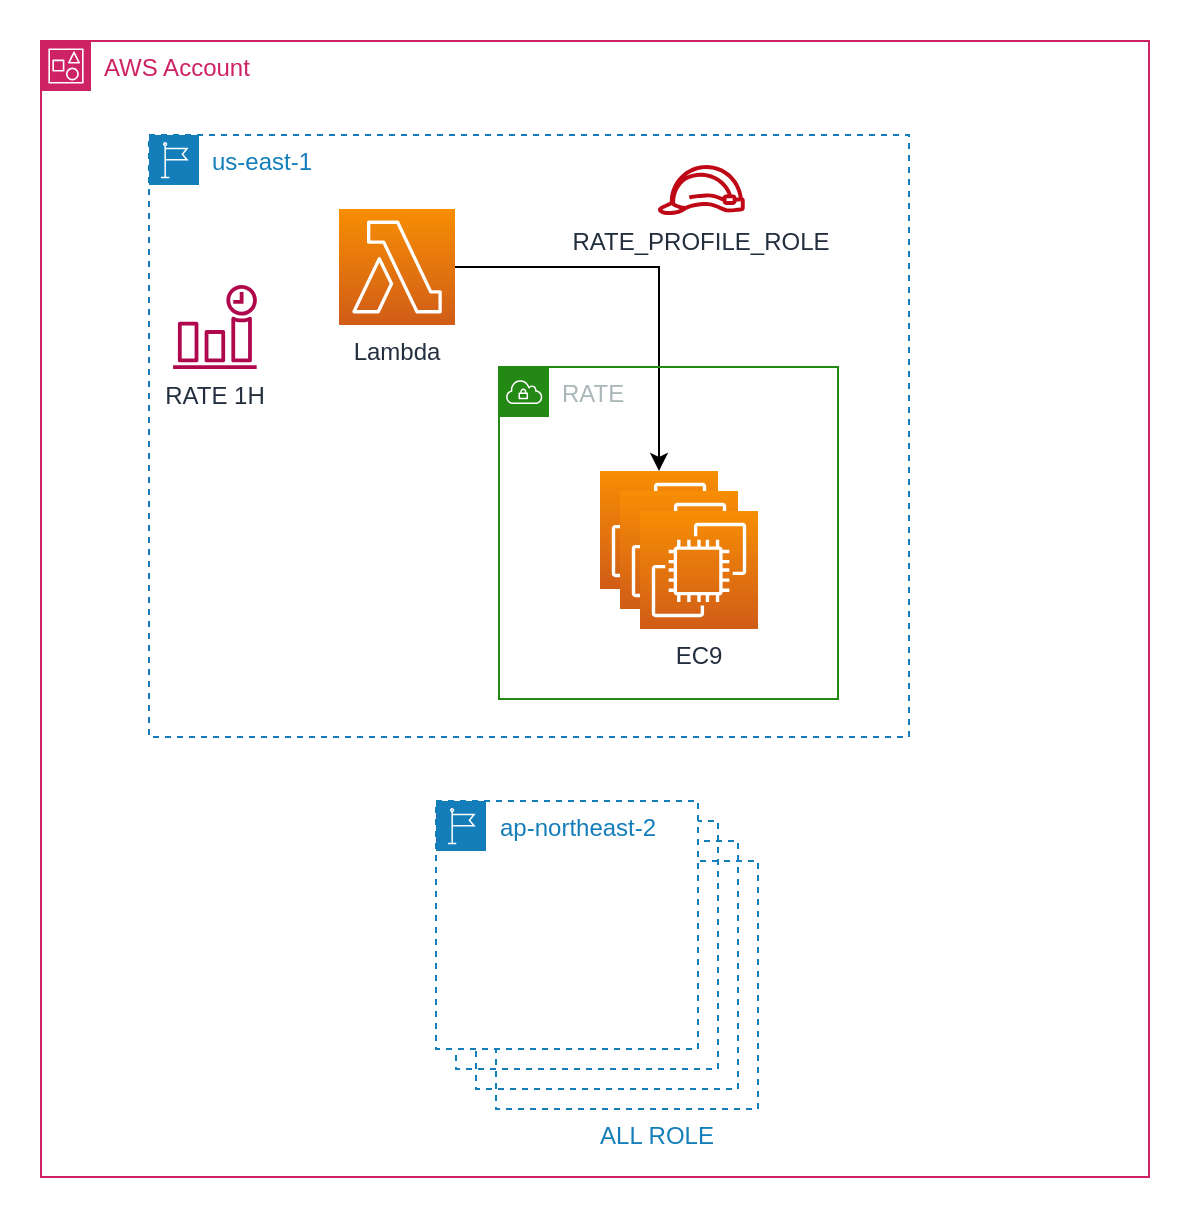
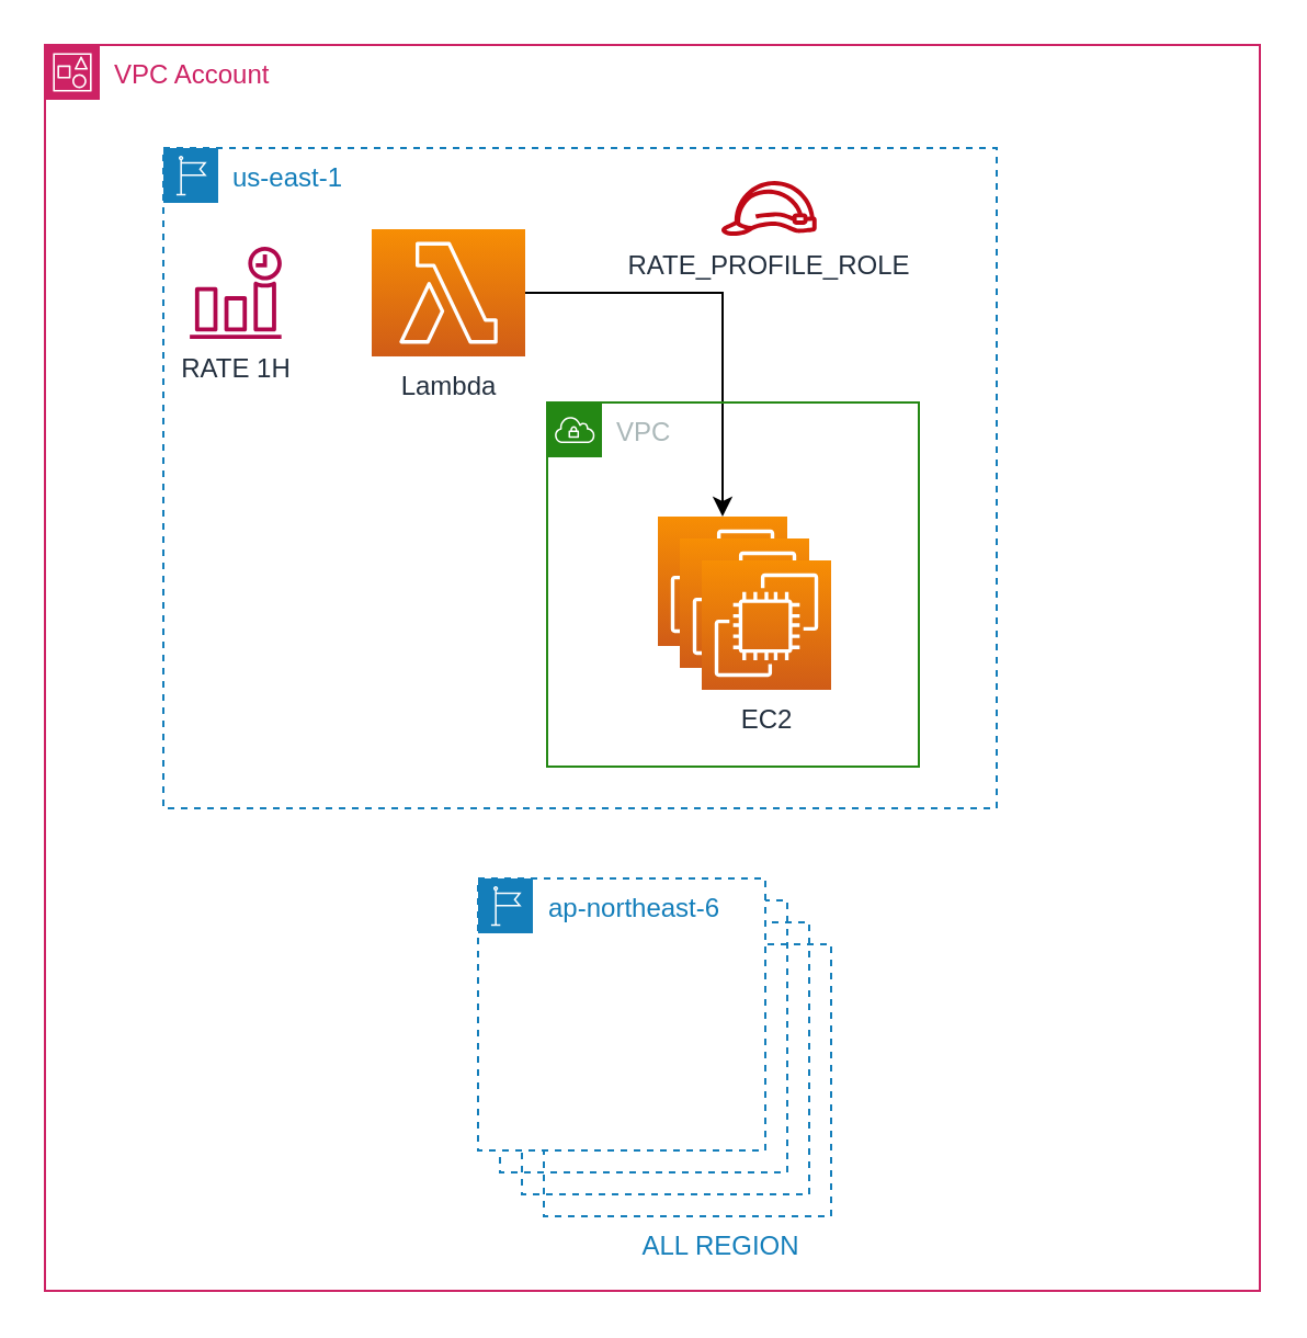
  <mxCell id="0" />
  <mxCell id="1" parent="0" />
- <mxCell id="2" value="AWS Account" style="points=[[0,0],[0.25,0],[0.5,0],[0.75,0],[1,0],[1,0.25],[1,0.5],[1,0.75],[1,1],[0.75,1],[0.5,1],[0.25,1],[0,1],[0,0.75],[0,0.5],[0,0.25]];outlineConnect=0;gradientColor=none;html=1;whiteSpace=wrap;fontSize=12;fontStyle=0;container=1;pointerEvents=0;collapsible=0;recursiveResize=0;shape=mxgraph.aws4.group;grIcon=mxgraph.aws4.group_account;strokeColor=#CD2264;fillColor=none;verticalAlign=top;align=left;spacingLeft=30;fontColor=#CD2264;dashed=0;" vertex="1" parent="1"><mxGeometry x="20" y="20" width="554" height="568" as="geometry" /></mxCell>
+ <mxCell id="2" value="VPC Account" style="points=[[0,0],[0.25,0],[0.5,0],[0.75,0],[1,0],[1,0.25],[1,0.5],[1,0.75],[1,1],[0.75,1],[0.5,1],[0.25,1],[0,1],[0,0.75],[0,0.5],[0,0.25]];outlineConnect=0;gradientColor=none;html=1;whiteSpace=wrap;fontSize=12;fontStyle=0;container=1;pointerEvents=0;collapsible=0;recursiveResize=0;shape=mxgraph.aws4.group;grIcon=mxgraph.aws4.group_account;strokeColor=#CD2264;fillColor=none;verticalAlign=top;align=left;spacingLeft=30;fontColor=#CD2264;dashed=0;" vertex="1" parent="1"><mxGeometry x="20" y="20" width="554" height="568" as="geometry" /></mxCell>
  <mxCell id="3" value="us-east-1" style="points=[[0,0],[0.25,0],[0.5,0],[0.75,0],[1,0],[1,0.25],[1,0.5],[1,0.75],[1,1],[0.75,1],[0.5,1],[0.25,1],[0,1],[0,0.75],[0,0.5],[0,0.25]];outlineConnect=0;gradientColor=none;html=1;whiteSpace=wrap;fontSize=12;fontStyle=0;container=1;pointerEvents=0;collapsible=0;recursiveResize=0;shape=mxgraph.aws4.group;grIcon=mxgraph.aws4.group_region;strokeColor=#147EBA;fillColor=none;verticalAlign=top;align=left;spacingLeft=30;fontColor=#147EBA;dashed=1;" vertex="1" parent="2"><mxGeometry x="54" y="47" width="380" height="301" as="geometry" /></mxCell>
  <mxCell id="4" style="edgeStyle=orthogonalEdgeStyle;rounded=0;orthogonalLoop=1;jettySize=auto;html=1;entryX=0.5;entryY=0;entryDx=0;entryDy=0;entryPerimeter=0;" edge="1" parent="3" source="5" target="7"><mxGeometry relative="1" as="geometry" /></mxCell>
- <mxCell id="5" value="Lambda" style="sketch=0;points=[[0,0,0],[0.25,0,0],[0.5,0,0],[0.75,0,0],[1,0,0],[0,1,0],[0.25,1,0],[0.5,1,0],[0.75,1,0],[1,1,0],[0,0.25,0],[0,0.5,0],[0,0.75,0],[1,0.25,0],[1,0.5,0],[1,0.75,0]];outlineConnect=0;fontColor=#232F3E;gradientColor=#F78E04;gradientDirection=north;fillColor=#D05C17;strokeColor=#ffffff;dashed=0;verticalLabelPosition=bottom;verticalAlign=top;align=center;html=1;fontSize=12;fontStyle=0;aspect=fixed;shape=mxgraph.aws4.resourceIcon;resIcon=mxgraph.aws4.lambda;" vertex="1" parent="3"><mxGeometry x="95" y="37" width="58" height="58" as="geometry" /></mxCell>
- <mxCell id="6" value="RATE" style="points=[[0,0],[0.25,0],[0.5,0],[0.75,0],[1,0],[1,0.25],[1,0.5],[1,0.75],[1,1],[0.75,1],[0.5,1],[0.25,1],[0,1],[0,0.75],[0,0.5],[0,0.25]];outlineConnect=0;gradientColor=none;html=1;whiteSpace=wrap;fontSize=12;fontStyle=0;container=1;pointerEvents=0;collapsible=0;recursiveResize=0;shape=mxgraph.aws4.group;grIcon=mxgraph.aws4.group_vpc;strokeColor=#248814;fillColor=none;verticalAlign=top;align=left;spacingLeft=30;fontColor=#AAB7B8;dashed=0;" vertex="1" parent="3"><mxGeometry x="175" y="116" width="169.5" height="166" as="geometry" /></mxCell>
+ <mxCell id="5" value="Lambda" style="sketch=0;points=[[0,0,0],[0.25,0,0],[0.5,0,0],[0.75,0,0],[1,0,0],[0,1,0],[0.25,1,0],[0.5,1,0],[0.75,1,0],[1,1,0],[0,0.25,0],[0,0.5,0],[0,0.75,0],[1,0.25,0],[1,0.5,0],[1,0.75,0]];outlineConnect=0;fontColor=#232F3E;gradientColor=#F78E04;gradientDirection=north;fillColor=#D05C17;strokeColor=#ffffff;dashed=0;verticalLabelPosition=bottom;verticalAlign=top;align=center;html=1;fontSize=12;fontStyle=0;aspect=fixed;shape=mxgraph.aws4.resourceIcon;resIcon=mxgraph.aws4.lambda;" vertex="1" parent="3"><mxGeometry x="95" y="37" width="70" height="58" as="geometry" /></mxCell>
+ <mxCell id="6" value="VPC" style="points=[[0,0],[0.25,0],[0.5,0],[0.75,0],[1,0],[1,0.25],[1,0.5],[1,0.75],[1,1],[0.75,1],[0.5,1],[0.25,1],[0,1],[0,0.75],[0,0.5],[0,0.25]];outlineConnect=0;gradientColor=none;html=1;whiteSpace=wrap;fontSize=12;fontStyle=0;container=1;pointerEvents=0;collapsible=0;recursiveResize=0;shape=mxgraph.aws4.group;grIcon=mxgraph.aws4.group_vpc;strokeColor=#248814;fillColor=none;verticalAlign=top;align=left;spacingLeft=30;fontColor=#AAB7B8;dashed=0;" vertex="1" parent="3"><mxGeometry x="175" y="116" width="169.5" height="166" as="geometry" /></mxCell>
  <mxCell id="7" value="" style="sketch=0;points=[[0,0,0],[0.25,0,0],[0.5,0,0],[0.75,0,0],[1,0,0],[0,1,0],[0.25,1,0],[0.5,1,0],[0.75,1,0],[1,1,0],[0,0.25,0],[0,0.5,0],[0,0.75,0],[1,0.25,0],[1,0.5,0],[1,0.75,0]];outlineConnect=0;fontColor=#232F3E;gradientColor=#F78E04;gradientDirection=north;fillColor=#D05C17;strokeColor=#ffffff;dashed=0;verticalLabelPosition=bottom;verticalAlign=top;align=center;html=1;fontSize=12;fontStyle=0;aspect=fixed;shape=mxgraph.aws4.resourceIcon;resIcon=mxgraph.aws4.ec2;" vertex="1" parent="6"><mxGeometry x="50.5" y="52" width="59" height="59" as="geometry" /></mxCell>
  <mxCell id="8" value="" style="sketch=0;points=[[0,0,0],[0.25,0,0],[0.5,0,0],[0.75,0,0],[1,0,0],[0,1,0],[0.25,1,0],[0.5,1,0],[0.75,1,0],[1,1,0],[0,0.25,0],[0,0.5,0],[0,0.75,0],[1,0.25,0],[1,0.5,0],[1,0.75,0]];outlineConnect=0;fontColor=#232F3E;gradientColor=#F78E04;gradientDirection=north;fillColor=#D05C17;strokeColor=#ffffff;dashed=0;verticalLabelPosition=bottom;verticalAlign=top;align=center;html=1;fontSize=12;fontStyle=0;aspect=fixed;shape=mxgraph.aws4.resourceIcon;resIcon=mxgraph.aws4.ec2;" vertex="1" parent="6"><mxGeometry x="60.5" y="62" width="59" height="59" as="geometry" /></mxCell>
- <mxCell id="9" value="EC9" style="sketch=0;points=[[0,0,0],[0.25,0,0],[0.5,0,0],[0.75,0,0],[1,0,0],[0,1,0],[0.25,1,0],[0.5,1,0],[0.75,1,0],[1,1,0],[0,0.25,0],[0,0.5,0],[0,0.75,0],[1,0.25,0],[1,0.5,0],[1,0.75,0]];outlineConnect=0;fontColor=#232F3E;gradientColor=#F78E04;gradientDirection=north;fillColor=#D05C17;strokeColor=#ffffff;dashed=0;verticalLabelPosition=bottom;verticalAlign=top;align=center;html=1;fontSize=12;fontStyle=0;aspect=fixed;shape=mxgraph.aws4.resourceIcon;resIcon=mxgraph.aws4.ec2;" vertex="1" parent="6"><mxGeometry x="70.5" y="72" width="59" height="59" as="geometry" /></mxCell>
+ <mxCell id="9" value="EC2" style="sketch=0;points=[[0,0,0],[0.25,0,0],[0.5,0,0],[0.75,0,0],[1,0,0],[0,1,0],[0.25,1,0],[0.5,1,0],[0.75,1,0],[1,1,0],[0,0.25,0],[0,0.5,0],[0,0.75,0],[1,0.25,0],[1,0.5,0],[1,0.75,0]];outlineConnect=0;fontColor=#232F3E;gradientColor=#F78E04;gradientDirection=north;fillColor=#D05C17;strokeColor=#ffffff;dashed=0;verticalLabelPosition=bottom;verticalAlign=top;align=center;html=1;fontSize=12;fontStyle=0;aspect=fixed;shape=mxgraph.aws4.resourceIcon;resIcon=mxgraph.aws4.ec2;" vertex="1" parent="6"><mxGeometry x="70.5" y="72" width="59" height="59" as="geometry" /></mxCell>
  <mxCell id="10" value="RATE_PROFILE_ROLE" style="sketch=0;outlineConnect=0;fontColor=#232F3E;gradientColor=none;fillColor=#BF0816;strokeColor=none;dashed=0;verticalLabelPosition=bottom;verticalAlign=top;align=center;html=1;fontSize=12;fontStyle=0;aspect=fixed;pointerEvents=1;shape=mxgraph.aws4.role;" vertex="1" parent="3"><mxGeometry x="254" y="15" width="44.32" height="25" as="geometry" /></mxCell>
- <mxCell id="11" value="RATE 1H" style="sketch=0;outlineConnect=0;fontColor=#232F3E;gradientColor=none;fillColor=#B0084D;strokeColor=none;dashed=0;verticalLabelPosition=bottom;verticalAlign=top;align=center;html=1;fontSize=12;fontStyle=0;aspect=fixed;pointerEvents=1;shape=mxgraph.aws4.event_time_based;" vertex="1" parent="3"><mxGeometry x="12" y="75" width="42" height="42" as="geometry" /></mxCell>
- <mxCell id="12" value="ALL ROLE" style="points=[[0,0],[0.25,0],[0.5,0],[0.75,0],[1,0],[1,0.25],[1,0.5],[1,0.75],[1,1],[0.75,1],[0.5,1],[0.25,1],[0,1],[0,0.75],[0,0.5],[0,0.25]];outlineConnect=0;gradientColor=none;html=1;whiteSpace=wrap;fontSize=12;fontStyle=0;container=1;pointerEvents=0;collapsible=0;recursiveResize=0;shape=mxgraph.aws4.group;grIcon=mxgraph.aws4.group_region;strokeColor=#147EBA;fillColor=none;verticalAlign=top;align=center;spacingLeft=30;fontColor=#147EBA;dashed=1;labelPosition=center;verticalLabelPosition=bottom;" vertex="1" parent="2"><mxGeometry x="227.5" y="410" width="131" height="124" as="geometry" /></mxCell>
+ <mxCell id="11" value="RATE 1H" style="sketch=0;outlineConnect=0;fontColor=#232F3E;gradientColor=none;fillColor=#B0084D;strokeColor=none;dashed=0;verticalLabelPosition=bottom;verticalAlign=top;align=center;html=1;fontSize=12;fontStyle=0;aspect=fixed;pointerEvents=1;shape=mxgraph.aws4.event_time_based;" vertex="1" parent="3"><mxGeometry x="12" y="45" width="42" height="42" as="geometry" /></mxCell>
+ <mxCell id="12" value="ALL REGION" style="points=[[0,0],[0.25,0],[0.5,0],[0.75,0],[1,0],[1,0.25],[1,0.5],[1,0.75],[1,1],[0.75,1],[0.5,1],[0.25,1],[0,1],[0,0.75],[0,0.5],[0,0.25]];outlineConnect=0;gradientColor=none;html=1;whiteSpace=wrap;fontSize=12;fontStyle=0;container=1;pointerEvents=0;collapsible=0;recursiveResize=0;shape=mxgraph.aws4.group;grIcon=mxgraph.aws4.group_region;strokeColor=#147EBA;fillColor=none;verticalAlign=top;align=center;spacingLeft=30;fontColor=#147EBA;dashed=1;labelPosition=center;verticalLabelPosition=bottom;" vertex="1" parent="2"><mxGeometry x="227.5" y="410" width="131" height="124" as="geometry" /></mxCell>
  <mxCell id="13" value="" style="points=[[0,0],[0.25,0],[0.5,0],[0.75,0],[1,0],[1,0.25],[1,0.5],[1,0.75],[1,1],[0.75,1],[0.5,1],[0.25,1],[0,1],[0,0.75],[0,0.5],[0,0.25]];outlineConnect=0;gradientColor=none;html=1;whiteSpace=wrap;fontSize=12;fontStyle=0;container=1;pointerEvents=0;collapsible=0;recursiveResize=0;shape=mxgraph.aws4.group;grIcon=mxgraph.aws4.group_region;strokeColor=#147EBA;fillColor=none;verticalAlign=top;align=left;spacingLeft=30;fontColor=#147EBA;dashed=1;" vertex="1" parent="2"><mxGeometry x="217.5" y="400" width="131" height="124" as="geometry" /></mxCell>
  <mxCell id="14" value="" style="points=[[0,0],[0.25,0],[0.5,0],[0.75,0],[1,0],[1,0.25],[1,0.5],[1,0.75],[1,1],[0.75,1],[0.5,1],[0.25,1],[0,1],[0,0.75],[0,0.5],[0,0.25]];outlineConnect=0;gradientColor=none;html=1;whiteSpace=wrap;fontSize=12;fontStyle=0;container=1;pointerEvents=0;collapsible=0;recursiveResize=0;shape=mxgraph.aws4.group;grIcon=mxgraph.aws4.group_region;strokeColor=#147EBA;fillColor=none;verticalAlign=top;align=left;spacingLeft=30;fontColor=#147EBA;dashed=1;" vertex="1" parent="2"><mxGeometry x="207.5" y="390" width="131" height="124" as="geometry" /></mxCell>
- <mxCell id="15" value="&lt;font color=&quot;#147eba&quot;&gt;ap-northeast-2&lt;/font&gt;" style="points=[[0,0],[0.25,0],[0.5,0],[0.75,0],[1,0],[1,0.25],[1,0.5],[1,0.75],[1,1],[0.75,1],[0.5,1],[0.25,1],[0,1],[0,0.75],[0,0.5],[0,0.25]];outlineConnect=0;html=1;whiteSpace=wrap;fontSize=12;fontStyle=0;container=1;pointerEvents=0;collapsible=0;recursiveResize=0;shape=mxgraph.aws4.group;grIcon=mxgraph.aws4.group_region;verticalAlign=top;align=left;spacingLeft=30;dashed=1;strokeColor=#147EBA;" vertex="1" parent="2"><mxGeometry x="197.5" y="380" width="131" height="124" as="geometry" /></mxCell>
+ <mxCell id="15" value="&lt;font color=&quot;#147eba&quot;&gt;ap-northeast-6&lt;/font&gt;" style="points=[[0,0],[0.25,0],[0.5,0],[0.75,0],[1,0],[1,0.25],[1,0.5],[1,0.75],[1,1],[0.75,1],[0.5,1],[0.25,1],[0,1],[0,0.75],[0,0.5],[0,0.25]];outlineConnect=0;html=1;whiteSpace=wrap;fontSize=12;fontStyle=0;container=1;pointerEvents=0;collapsible=0;recursiveResize=0;shape=mxgraph.aws4.group;grIcon=mxgraph.aws4.group_region;verticalAlign=top;align=left;spacingLeft=30;dashed=1;strokeColor=#147EBA;" vertex="1" parent="2"><mxGeometry x="197.5" y="380" width="131" height="124" as="geometry" /></mxCell>
